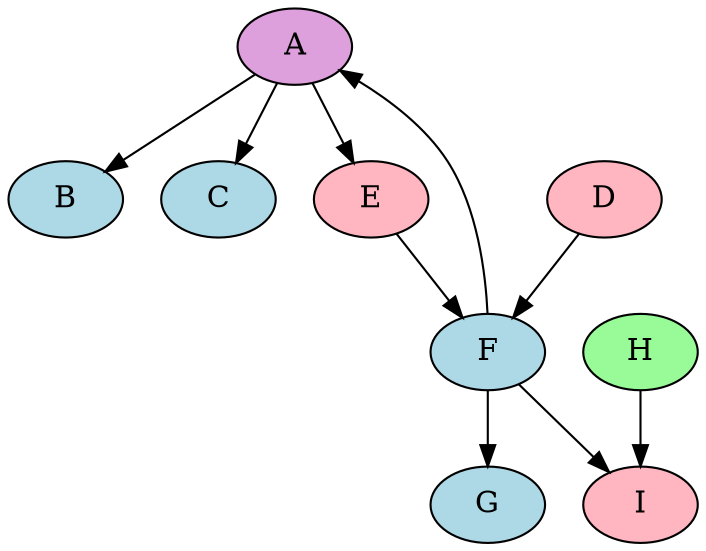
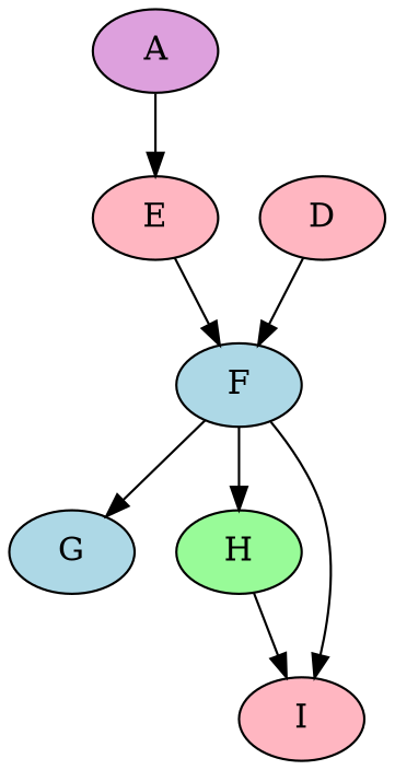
  digraph {
    node [fillcolor=lightblue style=filled]
    A [fillcolor=plum]
-   B
-   C
    E [fillcolor=lightpink]
    D [fillcolor=lightpink]
    F
    G
    H [fillcolor=palegreen]
    I [fillcolor=lightpink]
-   A -> B
-   A -> C
    A -> E
    E -> F
    D -> F
    F -> G
-   F -> A
+   F -> H
    F -> I
    H -> I
  }
